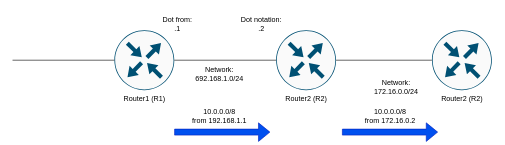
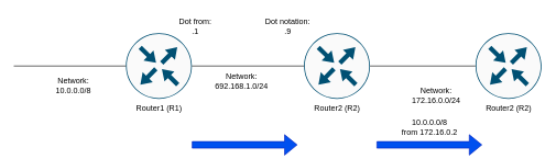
  <mxCell id="0" />
  <mxCell id="1" parent="0" />
  <mxCell id="2" value="Router1 (R1)" style="sketch=0;points=[[0.5,0,0],[1,0.5,0],[0.5,1,0],[0,0.5,0],[0.145,0.145,0],[0.856,0.145,0],[0.855,0.856,0],[0.145,0.855,0]];verticalLabelPosition=bottom;html=1;verticalAlign=top;aspect=fixed;align=center;pointerEvents=1;shape=mxgraph.cisco19.rect;prIcon=router;fillColor=#FAFAFA;strokeColor=#005073;" vertex="1" parent="1"><mxGeometry x="190" y="50" width="100" height="100" as="geometry" /></mxCell>
  <mxCell id="3" value="Router2 (R2)" style="sketch=0;points=[[0.5,0,0],[1,0.5,0],[0.5,1,0],[0,0.5,0],[0.145,0.145,0],[0.856,0.145,0],[0.855,0.856,0],[0.145,0.855,0]];verticalLabelPosition=bottom;html=1;verticalAlign=top;aspect=fixed;align=center;pointerEvents=1;shape=mxgraph.cisco19.rect;prIcon=router;fillColor=#FAFAFA;strokeColor=#005073;" vertex="1" parent="1"><mxGeometry x="460" y="50" width="100" height="100" as="geometry" /></mxCell>
  <mxCell id="4" value="" style="endArrow=none;html=1;rounded=0;" edge="1" parent="1" source="2" target="3"><mxGeometry width="50" height="50" relative="1" as="geometry"><mxPoint x="350" y="150" as="sourcePoint" /><mxPoint x="400" y="100" as="targetPoint" /></mxGeometry></mxCell>
  <mxCell id="5" value="Network:&lt;div&gt;692.168.1.0/24&lt;/div&gt;" style="text;html=1;align=center;verticalAlign=middle;resizable=0;points=[];autosize=1;strokeColor=none;fillColor=none;" vertex="1" parent="1"><mxGeometry x="315" y="103" width="100" height="40" as="geometry" /></mxCell>
  <mxCell id="6" value="Dot from:&lt;div&gt;.1&lt;/div&gt;" style="text;html=1;align=center;verticalAlign=middle;resizable=0;points=[];autosize=1;strokeColor=none;fillColor=none;" vertex="1" parent="1"><mxGeometry x="250" y="20" width="90" height="40" as="geometry" /></mxCell>
- <mxCell id="7" value="Dot notation:&lt;div&gt;.2&lt;/div&gt;" style="text;html=1;align=center;verticalAlign=middle;resizable=0;points=[];autosize=1;strokeColor=none;fillColor=none;" vertex="1" parent="1"><mxGeometry x="390" y="20" width="90" height="40" as="geometry" /></mxCell>
+ <mxCell id="7" value="Dot notation:&lt;div&gt;.9&lt;/div&gt;" style="text;html=1;align=center;verticalAlign=middle;resizable=0;points=[];autosize=1;strokeColor=none;fillColor=none;" vertex="1" parent="1"><mxGeometry x="390" y="20" width="90" height="40" as="geometry" /></mxCell>
  <mxCell id="8" value="Network:&lt;div&gt;172.16.0.0/24&lt;/div&gt;" style="text;html=1;align=center;verticalAlign=middle;resizable=0;points=[];autosize=1;strokeColor=none;fillColor=none;" vertex="1" parent="1"><mxGeometry x="610" y="125" width="100" height="40" as="geometry" /></mxCell>
  <mxCell id="9" value="" style="endArrow=none;html=1;rounded=0;entryX=1;entryY=0.5;entryDx=0;entryDy=0;entryPerimeter=0;exitX=0;exitY=0.5;exitDx=0;exitDy=0;exitPerimeter=0;" edge="1" parent="1" source="12" target="3"><mxGeometry width="50" height="50" relative="1" as="geometry"><mxPoint x="700" y="100" as="sourcePoint" /><mxPoint x="400" y="100" as="targetPoint" /></mxGeometry></mxCell>
  <mxCell id="10" value="" style="endArrow=none;html=1;rounded=0;entryX=0;entryY=0.5;entryDx=0;entryDy=0;entryPerimeter=0;" edge="1" parent="1" target="2"><mxGeometry width="50" height="50" relative="1" as="geometry"><mxPoint x="20" y="100" as="sourcePoint" /><mxPoint x="180" y="99.5" as="targetPoint" /></mxGeometry></mxCell>
+ <mxCell id="11" value="Network:&lt;div&gt;10.0.0.0/8&lt;/div&gt;" style="text;html=1;align=center;verticalAlign=middle;resizable=0;points=[];autosize=1;strokeColor=none;fillColor=none;" vertex="1" parent="1"><mxGeometry x="70" y="110" width="80" height="40" as="geometry" /></mxCell>
  <mxCell id="12" value="Router2 (R2)" style="sketch=0;points=[[0.5,0,0],[1,0.5,0],[0.5,1,0],[0,0.5,0],[0.145,0.145,0],[0.856,0.145,0],[0.855,0.856,0],[0.145,0.855,0]];verticalLabelPosition=bottom;html=1;verticalAlign=top;aspect=fixed;align=center;pointerEvents=1;shape=mxgraph.cisco19.rect;prIcon=router;fillColor=#FAFAFA;strokeColor=#005073;" vertex="1" parent="1"><mxGeometry x="720" y="50" width="100" height="100" as="geometry" /></mxCell>
  <mxCell id="13" value="" style="shape=flexArrow;endArrow=classic;html=1;rounded=0;fillColor=#0050ef;strokeColor=#001DBC;" edge="1" parent="1"><mxGeometry width="50" height="50" relative="1" as="geometry"><mxPoint x="290" y="220" as="sourcePoint" /><mxPoint x="450" y="220" as="targetPoint" /></mxGeometry></mxCell>
  <mxCell id="14" value="" style="shape=flexArrow;endArrow=classic;html=1;rounded=0;fillColor=#0050ef;strokeColor=#001DBC;" edge="1" parent="1"><mxGeometry width="50" height="50" relative="1" as="geometry"><mxPoint x="570" y="220" as="sourcePoint" /><mxPoint x="730" y="220" as="targetPoint" /></mxGeometry></mxCell>
- <mxCell id="15" value="10.0.0.0/8&lt;div&gt;from 192.168.1.1&lt;/div&gt;" style="text;html=1;align=center;verticalAlign=middle;resizable=0;points=[];autosize=1;strokeColor=none;fillColor=none;" vertex="1" parent="1"><mxGeometry x="310" y="173" width="110" height="40" as="geometry" /></mxCell>
  <mxCell id="16" value="10.0.0.0/8&lt;div&gt;from 172.16.0.2&lt;/div&gt;" style="text;html=1;align=center;verticalAlign=middle;resizable=0;points=[];autosize=1;strokeColor=none;fillColor=none;" vertex="1" parent="1"><mxGeometry x="595" y="173" width="110" height="40" as="geometry" /></mxCell>
